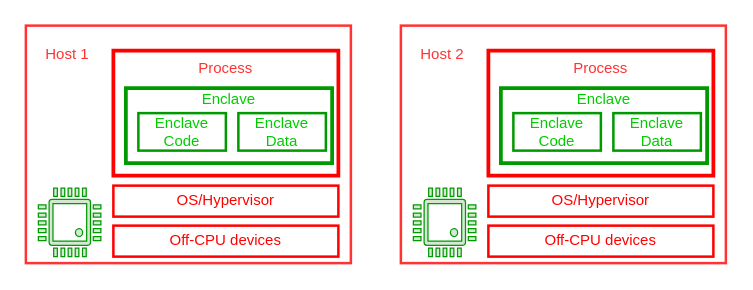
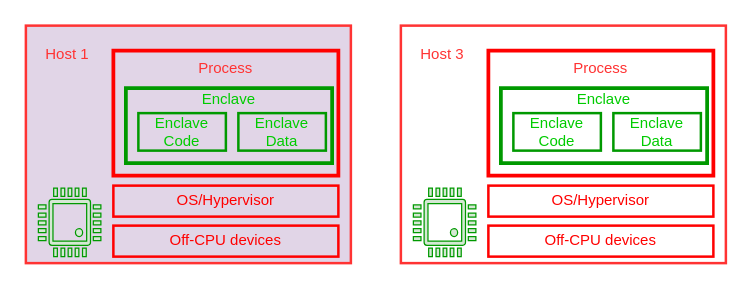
  <mxCell id="0" />
  <mxCell id="1" parent="0" />
- <mxCell id="2" value="&lt;font color=&quot;#ff3333&quot;&gt;Host 1&amp;nbsp; &amp;nbsp; &amp;nbsp; &amp;nbsp; &amp;nbsp; &amp;nbsp; &amp;nbsp; &amp;nbsp; &amp;nbsp; &amp;nbsp; &amp;nbsp; &amp;nbsp; &amp;nbsp; &amp;nbsp; &amp;nbsp; &amp;nbsp; &amp;nbsp; &amp;nbsp; &amp;nbsp; &amp;nbsp; &amp;nbsp; &amp;nbsp; &amp;nbsp; &amp;nbsp; &amp;nbsp; &amp;nbsp; &amp;nbsp; &amp;nbsp; &amp;nbsp;&amp;nbsp;&lt;/font&gt;&lt;br&gt;&lt;br&gt;&lt;br&gt;&lt;br&gt;&lt;br&gt;&lt;br&gt;&lt;br&gt;&lt;br&gt;&lt;br&gt;&lt;br&gt;&amp;nbsp;&amp;nbsp;" style="rounded=0;whiteSpace=wrap;html=1;strokeColor=#FF3333;strokeWidth=2;" vertex="1" parent="1"><mxGeometry x="20" y="20" width="260" height="190" as="geometry" /></mxCell>
+ <mxCell id="2" value="&lt;font color=&quot;#ff3333&quot;&gt;Host 1&amp;nbsp; &amp;nbsp; &amp;nbsp; &amp;nbsp; &amp;nbsp; &amp;nbsp; &amp;nbsp; &amp;nbsp; &amp;nbsp; &amp;nbsp; &amp;nbsp; &amp;nbsp; &amp;nbsp; &amp;nbsp; &amp;nbsp; &amp;nbsp; &amp;nbsp; &amp;nbsp; &amp;nbsp; &amp;nbsp; &amp;nbsp; &amp;nbsp; &amp;nbsp; &amp;nbsp; &amp;nbsp; &amp;nbsp; &amp;nbsp; &amp;nbsp; &amp;nbsp;&amp;nbsp;&lt;/font&gt;&lt;br&gt;&lt;br&gt;&lt;br&gt;&lt;br&gt;&lt;br&gt;&lt;br&gt;&lt;br&gt;&lt;br&gt;&lt;br&gt;&lt;br&gt;&amp;nbsp;&amp;nbsp;" style="rounded=0;whiteSpace=wrap;html=1;strokeColor=#FF3333;strokeWidth=2;fillColor=#e1d5e7;" vertex="1" parent="1"><mxGeometry x="20" y="20" width="260" height="190" as="geometry" /></mxCell>
  <mxCell id="3" value="" style="pointerEvents=1;shadow=0;dashed=0;html=1;strokeColor=#009900;fillColor=#d5e8d4;labelPosition=center;verticalLabelPosition=bottom;verticalAlign=top;align=center;outlineConnect=0;shape=mxgraph.veeam.cpu;" parent="1" vertex="1"><mxGeometry x="30" y="150" width="50" height="54.8" as="geometry" /></mxCell>
  <mxCell id="4" value="&lt;font color=&quot;#ff0000&quot;&gt;Off-CPU devices&lt;/font&gt;" style="rounded=0;whiteSpace=wrap;html=1;fillColor=none;strokeColor=#FF0000;fontColor=#ffffff;strokeWidth=2;" parent="1" vertex="1"><mxGeometry x="90" y="180" width="180" height="24.8" as="geometry" /></mxCell>
  <mxCell id="5" value="&lt;font color=&quot;#ff0000&quot;&gt;OS/Hypervisor&lt;/font&gt;" style="rounded=0;whiteSpace=wrap;html=1;fillColor=none;strokeColor=#FF0000;fontColor=#ffffff;strokeWidth=2;" parent="1" vertex="1"><mxGeometry x="90" y="148" width="180" height="24.8" as="geometry" /></mxCell>
  <mxCell id="6" value="&lt;font color=&quot;#ff3333&quot;&gt;Process&lt;br&gt;&lt;br&gt;&lt;br&gt;&lt;br&gt;&lt;br&gt;&lt;br&gt;&lt;/font&gt;" style="rounded=0;whiteSpace=wrap;html=1;fillColor=none;strokeColor=#FF0000;fontColor=#ffffff;strokeWidth=3;" parent="1" vertex="1"><mxGeometry x="90" y="40" width="180" height="100" as="geometry" /></mxCell>
  <mxCell id="7" value="&lt;font color=&quot;#00cc00&quot;&gt;Enclave&lt;br&gt;&lt;br&gt;&lt;br&gt;&lt;br&gt;&lt;/font&gt;" style="rounded=0;whiteSpace=wrap;html=1;fillColor=none;strokeColor=#009900;fontColor=#ffffff;strokeWidth=3;" parent="1" vertex="1"><mxGeometry x="100" y="70" width="165" height="60" as="geometry" /></mxCell>
  <mxCell id="8" value="&lt;font color=&quot;#00cc00&quot;&gt;Enclave&lt;br&gt;Code&lt;br&gt;&lt;/font&gt;" style="rounded=0;whiteSpace=wrap;html=1;fillColor=none;strokeColor=#009900;fontColor=#ffffff;strokeWidth=2;" parent="1" vertex="1"><mxGeometry x="110" y="90" width="70" height="30" as="geometry" /></mxCell>
  <mxCell id="9" value="&lt;font color=&quot;#00cc00&quot;&gt;Enclave&lt;br&gt;Data&lt;br&gt;&lt;/font&gt;" style="rounded=0;whiteSpace=wrap;html=1;fillColor=none;strokeColor=#009900;fontColor=#ffffff;strokeWidth=2;" parent="1" vertex="1"><mxGeometry x="190" y="90" width="70" height="30" as="geometry" /></mxCell>
- <mxCell id="10" value="&lt;font color=&quot;#ff3333&quot;&gt;Host 2&amp;nbsp; &amp;nbsp; &amp;nbsp; &amp;nbsp; &amp;nbsp; &amp;nbsp; &amp;nbsp; &amp;nbsp; &amp;nbsp; &amp;nbsp; &amp;nbsp; &amp;nbsp; &amp;nbsp; &amp;nbsp; &amp;nbsp; &amp;nbsp; &amp;nbsp; &amp;nbsp; &amp;nbsp; &amp;nbsp; &amp;nbsp; &amp;nbsp; &amp;nbsp; &amp;nbsp; &amp;nbsp; &amp;nbsp; &amp;nbsp; &amp;nbsp; &amp;nbsp;&amp;nbsp;&lt;/font&gt;&lt;br&gt;&lt;br&gt;&lt;br&gt;&lt;br&gt;&lt;br&gt;&lt;br&gt;&lt;br&gt;&lt;br&gt;&lt;br&gt;&lt;br&gt;&lt;span&gt;&amp;nbsp;&amp;nbsp;&lt;/span&gt;" style="rounded=0;whiteSpace=wrap;html=1;strokeColor=#FF3333;strokeWidth=2;" vertex="1" parent="1"><mxGeometry x="320" y="20" width="260" height="190" as="geometry" /></mxCell>
+ <mxCell id="10" value="&lt;font color=&quot;#ff3333&quot;&gt;Host 3&amp;nbsp; &amp;nbsp; &amp;nbsp; &amp;nbsp; &amp;nbsp; &amp;nbsp; &amp;nbsp; &amp;nbsp; &amp;nbsp; &amp;nbsp; &amp;nbsp; &amp;nbsp; &amp;nbsp; &amp;nbsp; &amp;nbsp; &amp;nbsp; &amp;nbsp; &amp;nbsp; &amp;nbsp; &amp;nbsp; &amp;nbsp; &amp;nbsp; &amp;nbsp; &amp;nbsp; &amp;nbsp; &amp;nbsp; &amp;nbsp; &amp;nbsp; &amp;nbsp;&amp;nbsp;&lt;/font&gt;&lt;br&gt;&lt;br&gt;&lt;br&gt;&lt;br&gt;&lt;br&gt;&lt;br&gt;&lt;br&gt;&lt;br&gt;&lt;br&gt;&lt;br&gt;&lt;span&gt;&amp;nbsp;&amp;nbsp;&lt;/span&gt;" style="rounded=0;whiteSpace=wrap;html=1;strokeColor=#FF3333;strokeWidth=2;" vertex="1" parent="1"><mxGeometry x="320" y="20" width="260" height="190" as="geometry" /></mxCell>
  <mxCell id="11" value="" style="pointerEvents=1;shadow=0;dashed=0;html=1;strokeColor=#009900;fillColor=#d5e8d4;labelPosition=center;verticalLabelPosition=bottom;verticalAlign=top;align=center;outlineConnect=0;shape=mxgraph.veeam.cpu;" vertex="1" parent="1"><mxGeometry x="330" y="150" width="50" height="54.8" as="geometry" /></mxCell>
  <mxCell id="12" value="&lt;font color=&quot;#ff0000&quot;&gt;Off-CPU devices&lt;/font&gt;" style="rounded=0;whiteSpace=wrap;html=1;fillColor=none;strokeColor=#FF0000;fontColor=#ffffff;strokeWidth=2;" vertex="1" parent="1"><mxGeometry x="390" y="180" width="180" height="24.8" as="geometry" /></mxCell>
  <mxCell id="13" value="&lt;font color=&quot;#ff0000&quot;&gt;OS/Hypervisor&lt;/font&gt;" style="rounded=0;whiteSpace=wrap;html=1;fillColor=none;strokeColor=#FF0000;fontColor=#ffffff;strokeWidth=2;" vertex="1" parent="1"><mxGeometry x="390" y="148" width="180" height="24.8" as="geometry" /></mxCell>
  <mxCell id="14" value="&lt;font color=&quot;#ff3333&quot;&gt;Process&lt;br&gt;&lt;br&gt;&lt;br&gt;&lt;br&gt;&lt;br&gt;&lt;br&gt;&lt;/font&gt;" style="rounded=0;whiteSpace=wrap;html=1;fillColor=none;strokeColor=#FF0000;fontColor=#ffffff;strokeWidth=3;" vertex="1" parent="1"><mxGeometry x="390" y="40" width="180" height="100" as="geometry" /></mxCell>
  <mxCell id="15" value="&lt;font color=&quot;#00cc00&quot;&gt;Enclave&lt;br&gt;&lt;br&gt;&lt;br&gt;&lt;br&gt;&lt;/font&gt;" style="rounded=0;whiteSpace=wrap;html=1;fillColor=none;strokeColor=#009900;fontColor=#ffffff;strokeWidth=3;" vertex="1" parent="1"><mxGeometry x="400" y="70" width="165" height="60" as="geometry" /></mxCell>
  <mxCell id="16" value="&lt;font color=&quot;#00cc00&quot;&gt;Enclave&lt;br&gt;Code&lt;br&gt;&lt;/font&gt;" style="rounded=0;whiteSpace=wrap;html=1;fillColor=none;strokeColor=#009900;fontColor=#ffffff;strokeWidth=2;" vertex="1" parent="1"><mxGeometry x="410" y="90" width="70" height="30" as="geometry" /></mxCell>
  <mxCell id="17" value="&lt;font color=&quot;#00cc00&quot;&gt;Enclave&lt;br&gt;Data&lt;br&gt;&lt;/font&gt;" style="rounded=0;whiteSpace=wrap;html=1;fillColor=none;strokeColor=#009900;fontColor=#ffffff;strokeWidth=2;" vertex="1" parent="1"><mxGeometry x="490" y="90" width="70" height="30" as="geometry" /></mxCell>
